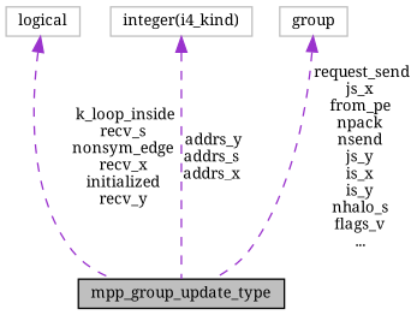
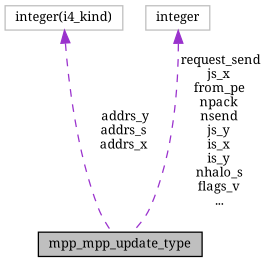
  digraph {
    fontname="Noto Serif"
    node [color=grey75 fillcolor=white fontname="Noto Serif" fontsize=10 shape=record style=filled]
    edge [color=darkorchid3 dir=back fontname="Noto Serif" fontsize=10 labelfontname=Helvetica labelfontsize=10 style=dashed]
-   n1 [color=black fillcolor=grey75 fontcolor=black height=0.2 label=mpp_group_update_type width=0.4]
-   n2 [height=0.2 label=logical width=0.4]
+   n1 [color=black fillcolor=grey75 fontcolor=black height=0.2 label=mpp_mpp_update_type width=0.4]
    n3 [height=0.2 label="integer(i4_kind)" width=0.4]
-   n4 [height=0.2 label=group width=0.4]
-   n2 -> n1 [label=" k_loop_inside\nrecv_s\nnonsym_edge\nrecv_x\ninitialized\nrecv_y"]
+   n4 [height=0.2 label=integer width=0.4]
    n3 -> n1 [label=" addrs_y\naddrs_s\naddrs_x"]
    n4 -> n1 [label=" request_send\njs_x\nfrom_pe\nnpack\nnsend\njs_y\nis_x\nis_y\nnhalo_s\nflags_v\n..."]
  }
